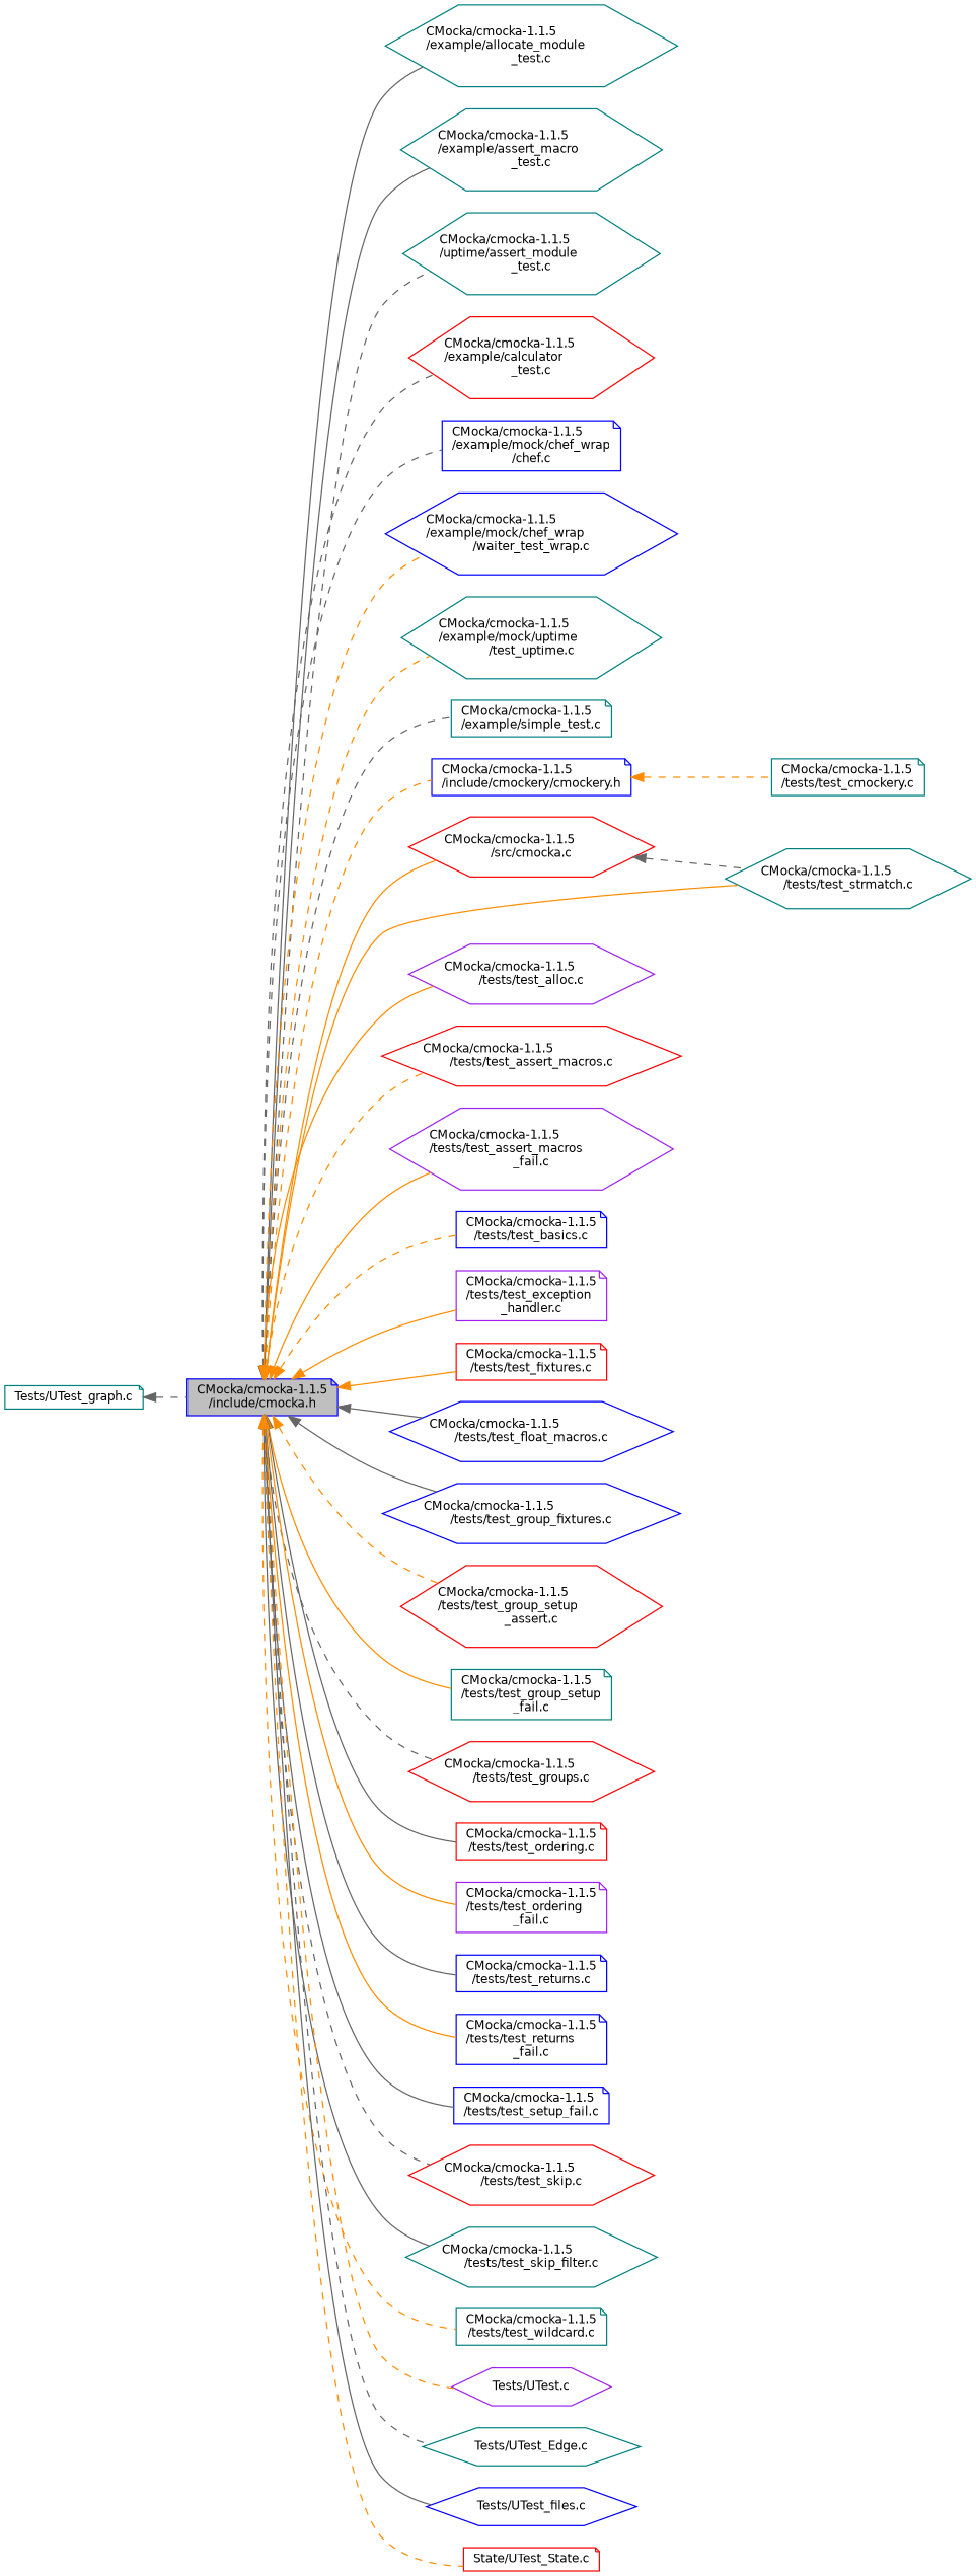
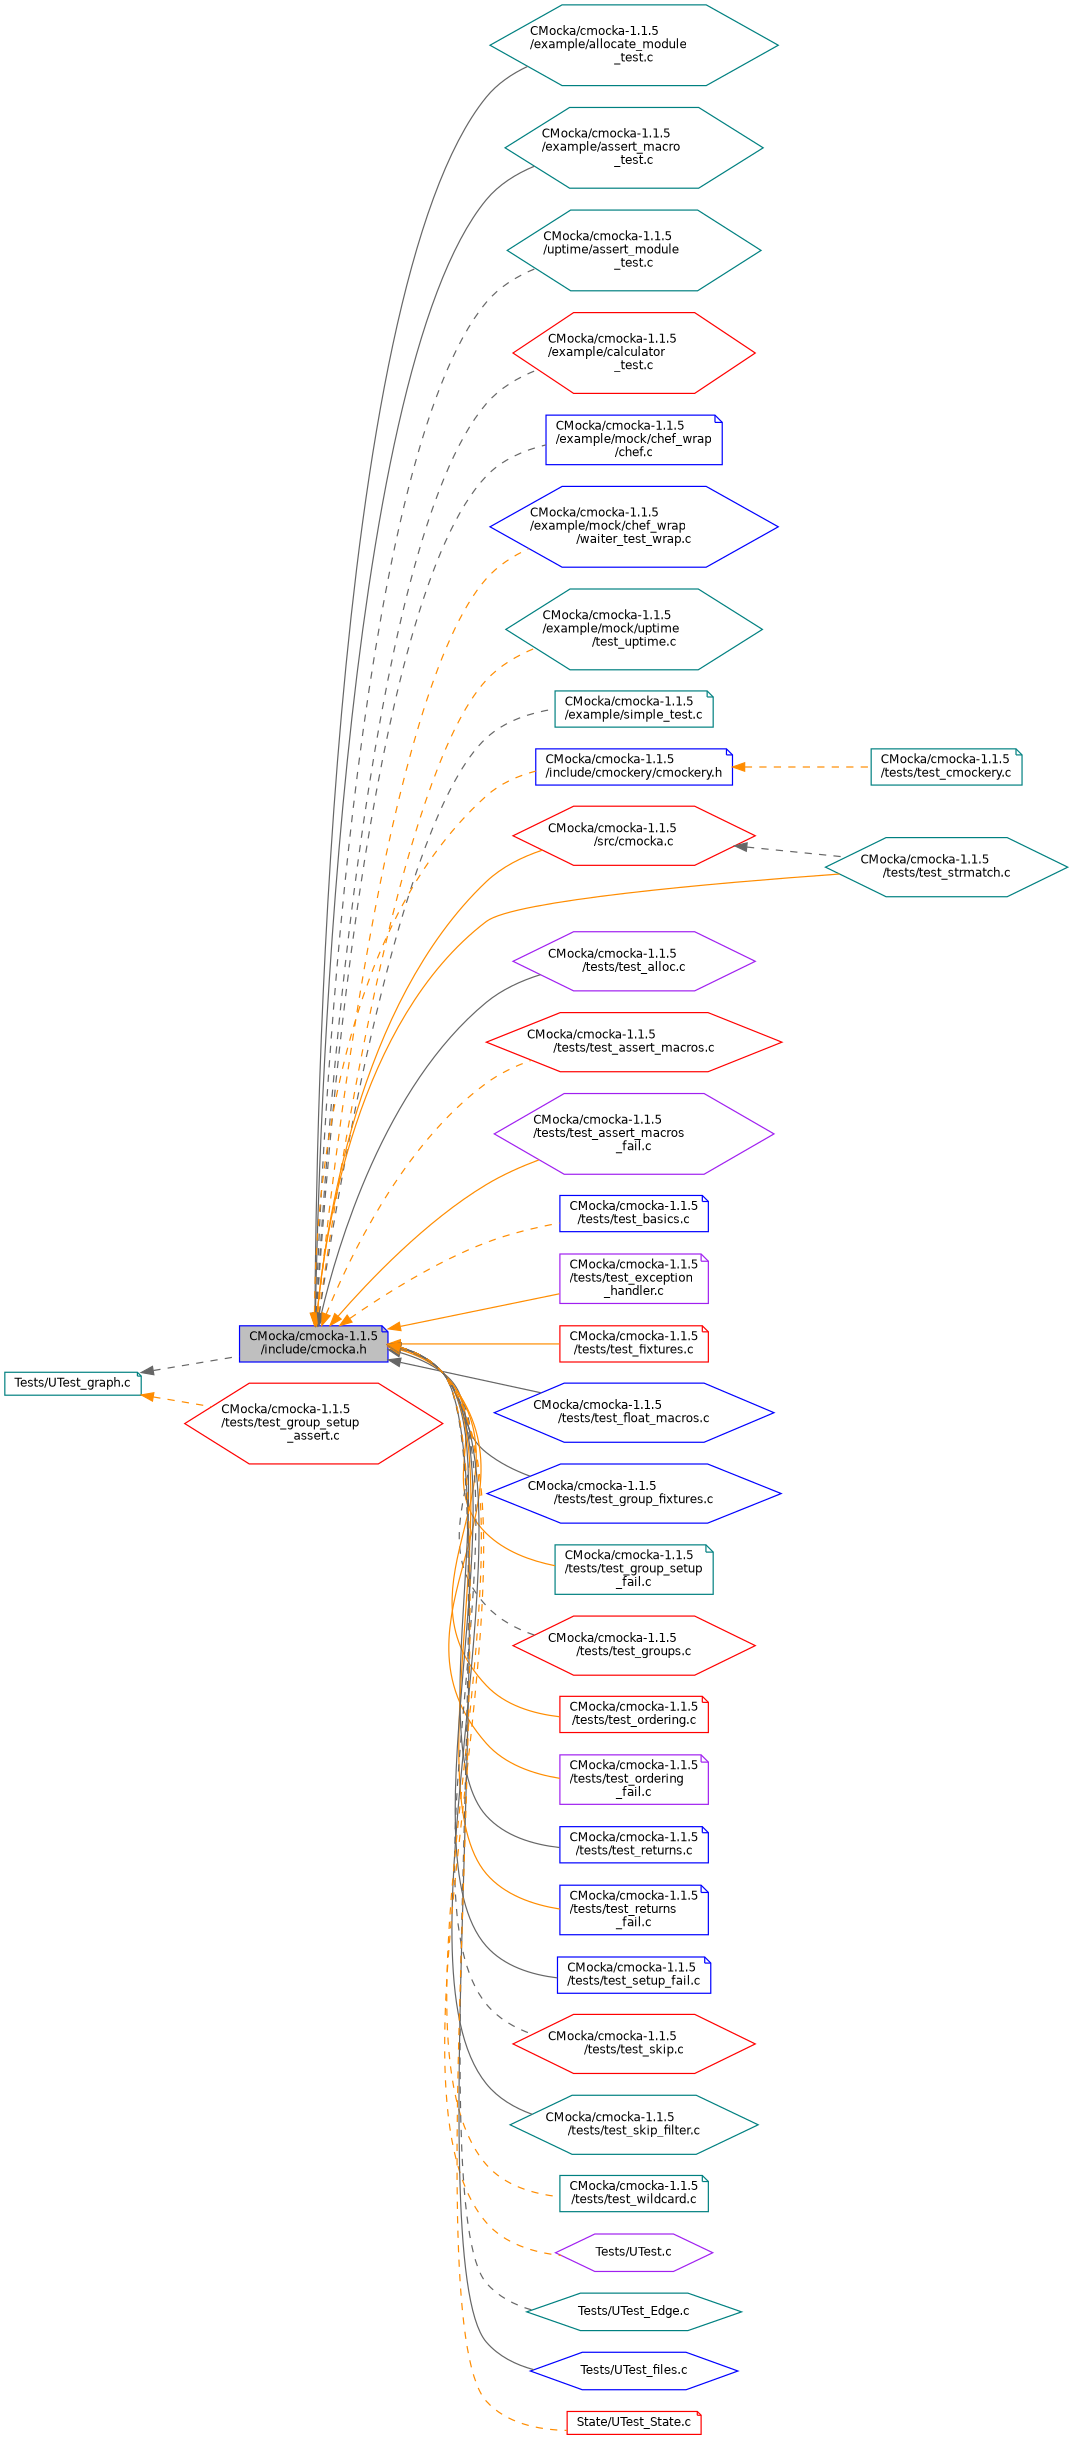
  digraph {
    rankdir=LR
    node [color=teal fillcolor=white fontname=Helvetica fontsize=10 shape=hexagon style=filled]
    edge [color=darkorange dir=back fontname=Helvetica fontsize=10 labelfontname=Helvetica labelfontsize=10 style=dashed]
    n1 [color=blue fillcolor=grey75 fontcolor=black height=0.2 label="CMocka/cmocka-1.1.5\l/include/cmocka.h" shape=note width=0.4]
    n2 [height=0.2 label="CMocka/cmocka-1.1.5\l/example/allocate_module\l_test.c" width=0.4]
    n3 [height=0.2 label="CMocka/cmocka-1.1.5\l/example/assert_macro\l_test.c" width=0.4]
    n4 [height=0.2 label="CMocka/cmocka-1.1.5\l/uptime/assert_module\l_test.c" width=0.4]
    n5 [color=red height=0.2 label="CMocka/cmocka-1.1.5\l/example/calculator\l_test.c" width=0.4]
    n6 [color=blue height=0.2 label="CMocka/cmocka-1.1.5\l/example/mock/chef_wrap\l/chef.c" shape=note width=0.4]
    n7 [color=blue height=0.2 label="CMocka/cmocka-1.1.5\l/example/mock/chef_wrap\l/waiter_test_wrap.c" width=0.4]
    n8 [height=0.2 label="CMocka/cmocka-1.1.5\l/example/mock/uptime\l/test_uptime.c" width=0.4]
    n9 [height=0.2 label="CMocka/cmocka-1.1.5\l/example/simple_test.c" shape=note width=0.4]
    n10 [color=blue height=0.2 label="CMocka/cmocka-1.1.5\l/include/cmockery/cmockery.h" shape=note width=0.4]
    n11 [color=red height=0.2 label="CMocka/cmocka-1.1.5\l/src/cmocka.c" width=0.4]
    n12 [height=0.2 label="CMocka/cmocka-1.1.5\l/tests/test_strmatch.c" width=0.4]
    n13 [color=purple height=0.2 label="CMocka/cmocka-1.1.5\l/tests/test_alloc.c" width=0.4]
    n14 [color=red height=0.2 label="CMocka/cmocka-1.1.5\l/tests/test_assert_macros.c" width=0.4]
    n15 [color=purple height=0.2 label="CMocka/cmocka-1.1.5\l/tests/test_assert_macros\l_fail.c" width=0.4]
    n16 [color=blue height=0.2 label="CMocka/cmocka-1.1.5\l/tests/test_basics.c" shape=note width=0.4]
    n17 [color=purple height=0.2 label="CMocka/cmocka-1.1.5\l/tests/test_exception\l_handler.c" shape=note width=0.4]
    n18 [color=red height=0.2 label="CMocka/cmocka-1.1.5\l/tests/test_fixtures.c" shape=note width=0.4]
    n19 [color=blue height=0.2 label="CMocka/cmocka-1.1.5\l/tests/test_float_macros.c" width=0.4]
    n20 [color=blue height=0.2 label="CMocka/cmocka-1.1.5\l/tests/test_group_fixtures.c" width=0.4]
    n21 [color=red height=0.2 label="CMocka/cmocka-1.1.5\l/tests/test_group_setup\l_assert.c" width=0.4]
    n22 [height=0.2 label="CMocka/cmocka-1.1.5\l/tests/test_group_setup\l_fail.c" shape=note width=0.4]
    n23 [color=red height=0.2 label="CMocka/cmocka-1.1.5\l/tests/test_groups.c" width=0.4]
    n24 [color=red height=0.2 label="CMocka/cmocka-1.1.5\l/tests/test_ordering.c" shape=note width=0.4]
    n25 [color=purple height=0.2 label="CMocka/cmocka-1.1.5\l/tests/test_ordering\l_fail.c" shape=note width=0.4]
    n26 [color=blue height=0.2 label="CMocka/cmocka-1.1.5\l/tests/test_returns.c" shape=note width=0.4]
    n27 [color=blue height=0.2 label="CMocka/cmocka-1.1.5\l/tests/test_returns\l_fail.c" shape=note width=0.4]
    n28 [color=blue height=0.2 label="CMocka/cmocka-1.1.5\l/tests/test_setup_fail.c" shape=note width=0.4]
    n29 [color=red height=0.2 label="CMocka/cmocka-1.1.5\l/tests/test_skip.c" width=0.4]
    n30 [height=0.2 label="CMocka/cmocka-1.1.5\l/tests/test_skip_filter.c" width=0.4]
    n31 [height=0.2 label="CMocka/cmocka-1.1.5\l/tests/test_wildcard.c" shape=note width=0.4]
    n32 [color=purple height=0.2 label="Tests/UTest.c" width=0.4]
    n33 [height=0.2 label="Tests/UTest_Edge.c" width=0.4]
    n34 [color=blue height=0.2 label="Tests/UTest_files.c" width=0.4]
    n35 [color=red height=0.2 label="State/UTest_State.c" shape=note width=0.4]
    n36 [height=0.2 label="CMocka/cmocka-1.1.5\l/tests/test_cmockery.c" shape=note width=0.4]
    n37 [height=0.2 label="Tests/UTest_graph.c" shape=note width=0.4]
    n1 -> n2 [color=gray40 style=solid]
    n1 -> n3 [color=gray40 style=solid]
    n1 -> n4 [color=gray40]
    n1 -> n5 [color=gray40]
    n1 -> n6 [color=gray40]
    n1 -> n7
    n1 -> n8
    n1 -> n9 [color=gray40]
    n1 -> n10
    n1 -> n11 [style=solid]
    n1 -> n12 [style=solid]
-   n1 -> n13 [style=solid]
+   n1 -> n13 [color=gray40 style=solid]
    n1 -> n14
    n1 -> n15 [style=solid]
    n1 -> n16
    n1 -> n17 [style=solid]
    n1 -> n18 [style=solid]
    n1 -> n19 [color=gray40 style=solid]
    n1 -> n20 [color=gray40 style=solid]
-   n1 -> n21
+   n37 -> n21
    n1 -> n22 [style=solid]
    n1 -> n23 [color=gray40]
-   n1 -> n24 [color=gray40 style=solid]
+   n1 -> n24 [style=solid]
    n1 -> n25 [style=solid]
    n1 -> n26 [color=gray40 style=solid]
    n1 -> n27 [style=solid]
    n1 -> n28 [color=gray40 style=solid]
    n1 -> n29 [color=gray40]
    n1 -> n30 [color=gray40 style=solid]
    n1 -> n31
    n1 -> n32
    n1 -> n33 [color=gray40]
    n1 -> n34 [color=gray40 style=solid]
    n1 -> n35
    n10 -> n36
    n11 -> n12 [color=gray40]
    n37 -> n1 [color=gray40]
  }
